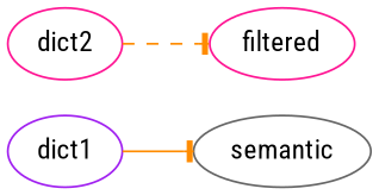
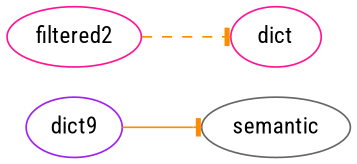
  digraph {
    fontname="Roboto Condensed"
    rankdir=LR
    node [color=deeppink fontname="Roboto Condensed" shape=ellipse]
    edge [arrowhead=tee color=darkorange fontname="Roboto Condensed"]
-   dict1 [color=purple]
-   dict2
+   dict1 [color=purple label=dict9]
+   dict2 [label=filtered2]
    semantic [color=gray40]
-   filtered
+   filtered [label=dict]
    subgraph sub_1 {
      color=cyan
      label=dicts
      penwidth=3
      dict1
      dict2
    }
    dict1 -> semantic [style=solid]
    dict2 -> filtered [style=dashed]
  }
